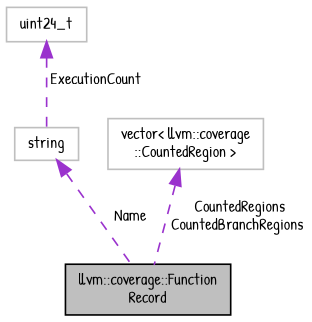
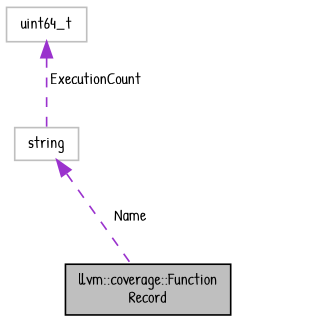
  digraph {
    fontname="Patrick Hand"
    node [color=grey75 fontname="Patrick Hand" fontsize=10 shape=record]
    edge [color=darkorchid3 dir=back fontname="Patrick Hand" fontsize=10 labelfontname=Helvetica labelfontsize=10 style=dashed]
    n1 [color=black fillcolor=grey75 fontcolor=black height=0.2 label="llvm::coverage::Function\lRecord" style=filled width=0.4]
-   n2 [height=0.2 label=uint24_t width=0.4]
+   n2 [height=0.2 label=uint64_t width=0.4]
    n3 [height=0.2 label=string width=0.4]
-   n4 [height=0.2 label="vector\< llvm::coverage\l::CountedRegion \>" width=0.4]
    n2 -> n3 [label=" ExecutionCount"]
    n3 -> n1 [label=" Name"]
-   n4 -> n1 [label=" CountedRegions\nCountedBranchRegions"]
  }
